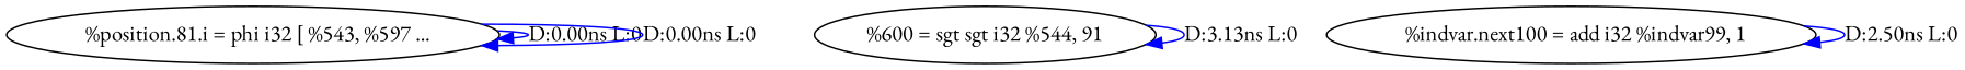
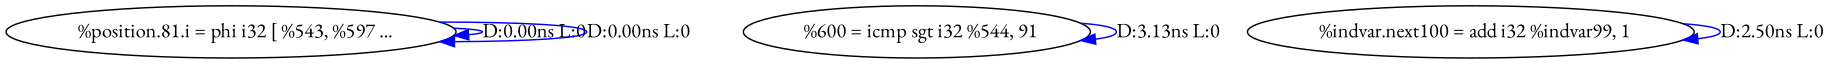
  digraph {
    fontname="EB Garamond"
    node [fontname="EB Garamond"]
    edge [color=blue fontname="EB Garamond"]
    n1 [label="  %position.81.i = phi i32 [ %543, %597 ..."]
-   n2 [label="%600 = sgt sgt i32 %544, 91"]
+   n2 [label="  %600 = icmp sgt i32 %544, 91"]
    n3 [label="  %indvar.next100 = add i32 %indvar99, 1"]
    n1 -> n1 [label="D:0.00ns L:0"]
    n1 -> n1 [label="D:0.00ns L:0"]
    n2 -> n2 [label="D:3.13ns L:0"]
    n3 -> n3 [label="D:2.50ns L:0"]
  }
